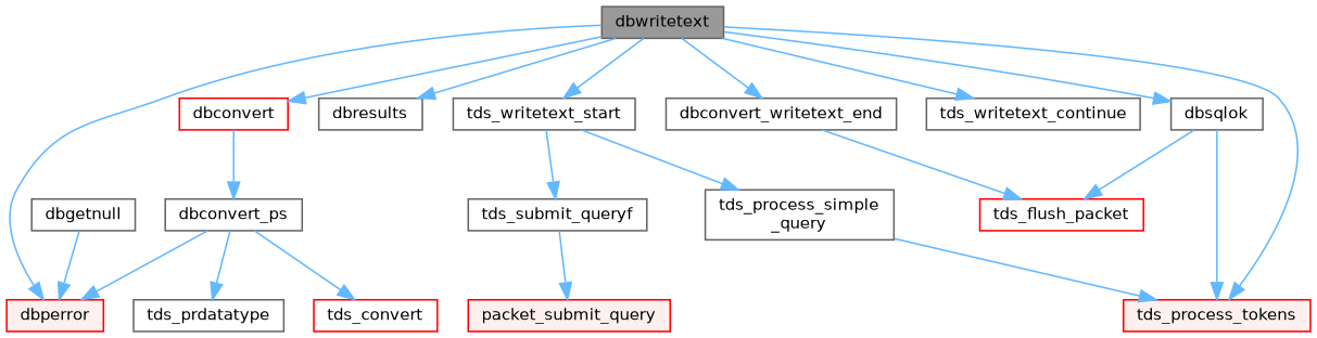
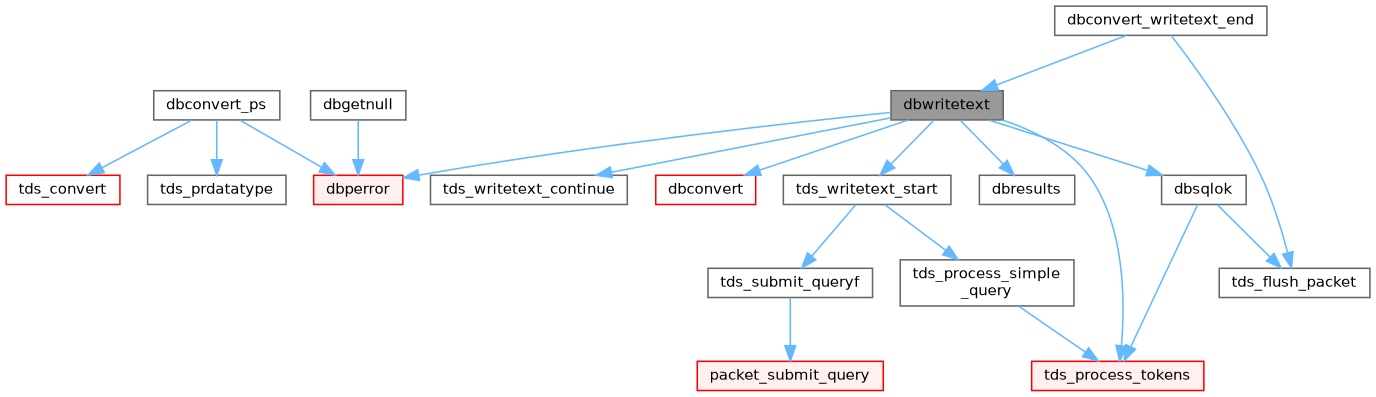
  digraph {
    rankdir=TB
    node [color=grey40 fillcolor=white fontname=Helvetica fontsize=10 shape=box style=filled]
    edge [color=steelblue1 fontname=Helvetica fontsize=10 labelfontname=Helvetica labelfontsize=10 style=solid]
    n1 [color=gray40 fillcolor=grey60 fontcolor=black height=0.2 label=dbwritetext width=0.4]
    n2 [color=red height=0.2 label=dbconvert width=0.4]
    n3 [color=red fillcolor="#FFF0F0" height=0.2 label=dbperror width=0.4]
    n4 [height=0.2 label=dbresults width=0.4]
    n5 [color=red fillcolor="#FFF0F0" height=0.2 label=tds_process_tokens width=0.4]
    n6 [height=0.2 label=dbsqlok width=0.4]
    n7 [height=0.2 label=tds_writetext_continue width=0.4]
    n8 [height=0.2 label=dbconvert_writetext_end width=0.4]
    n9 [height=0.2 label=tds_writetext_start width=0.4]
    n10 [height=0.2 label=dbconvert_ps width=0.4]
-   n11 [color=red height=0.2 label=tds_flush_packet width=0.4]
+   n11 [height=0.2 label=tds_flush_packet width=0.4]
    n12 [height=0.2 label="tds_process_simple\l_query" width=0.4]
    n13 [height=0.2 label=tds_submit_queryf width=0.4]
    n14 [color=red height=0.2 label=tds_convert width=0.4]
    n15 [height=0.2 label=tds_prdatatype width=0.4]
    n16 [height=0.2 label=dbgetnull width=0.4]
    n17 [color=red fillcolor="#FFF0F0" height=0.2 label=packet_submit_query width=0.4]
    n1 -> n2
    n1 -> n3
    n1 -> n4
    n1 -> n5
    n1 -> n6
    n1 -> n7
-   n1 -> n8
+   n8 -> n1
    n1 -> n9
-   n2 -> n10
    n6 -> n5
    n6 -> n11
    n8 -> n11
    n9 -> n12
    n9 -> n13
    n10 -> n3
    n10 -> n14
    n10 -> n15
    n12 -> n5
    n13 -> n17
    n16 -> n3
  }
